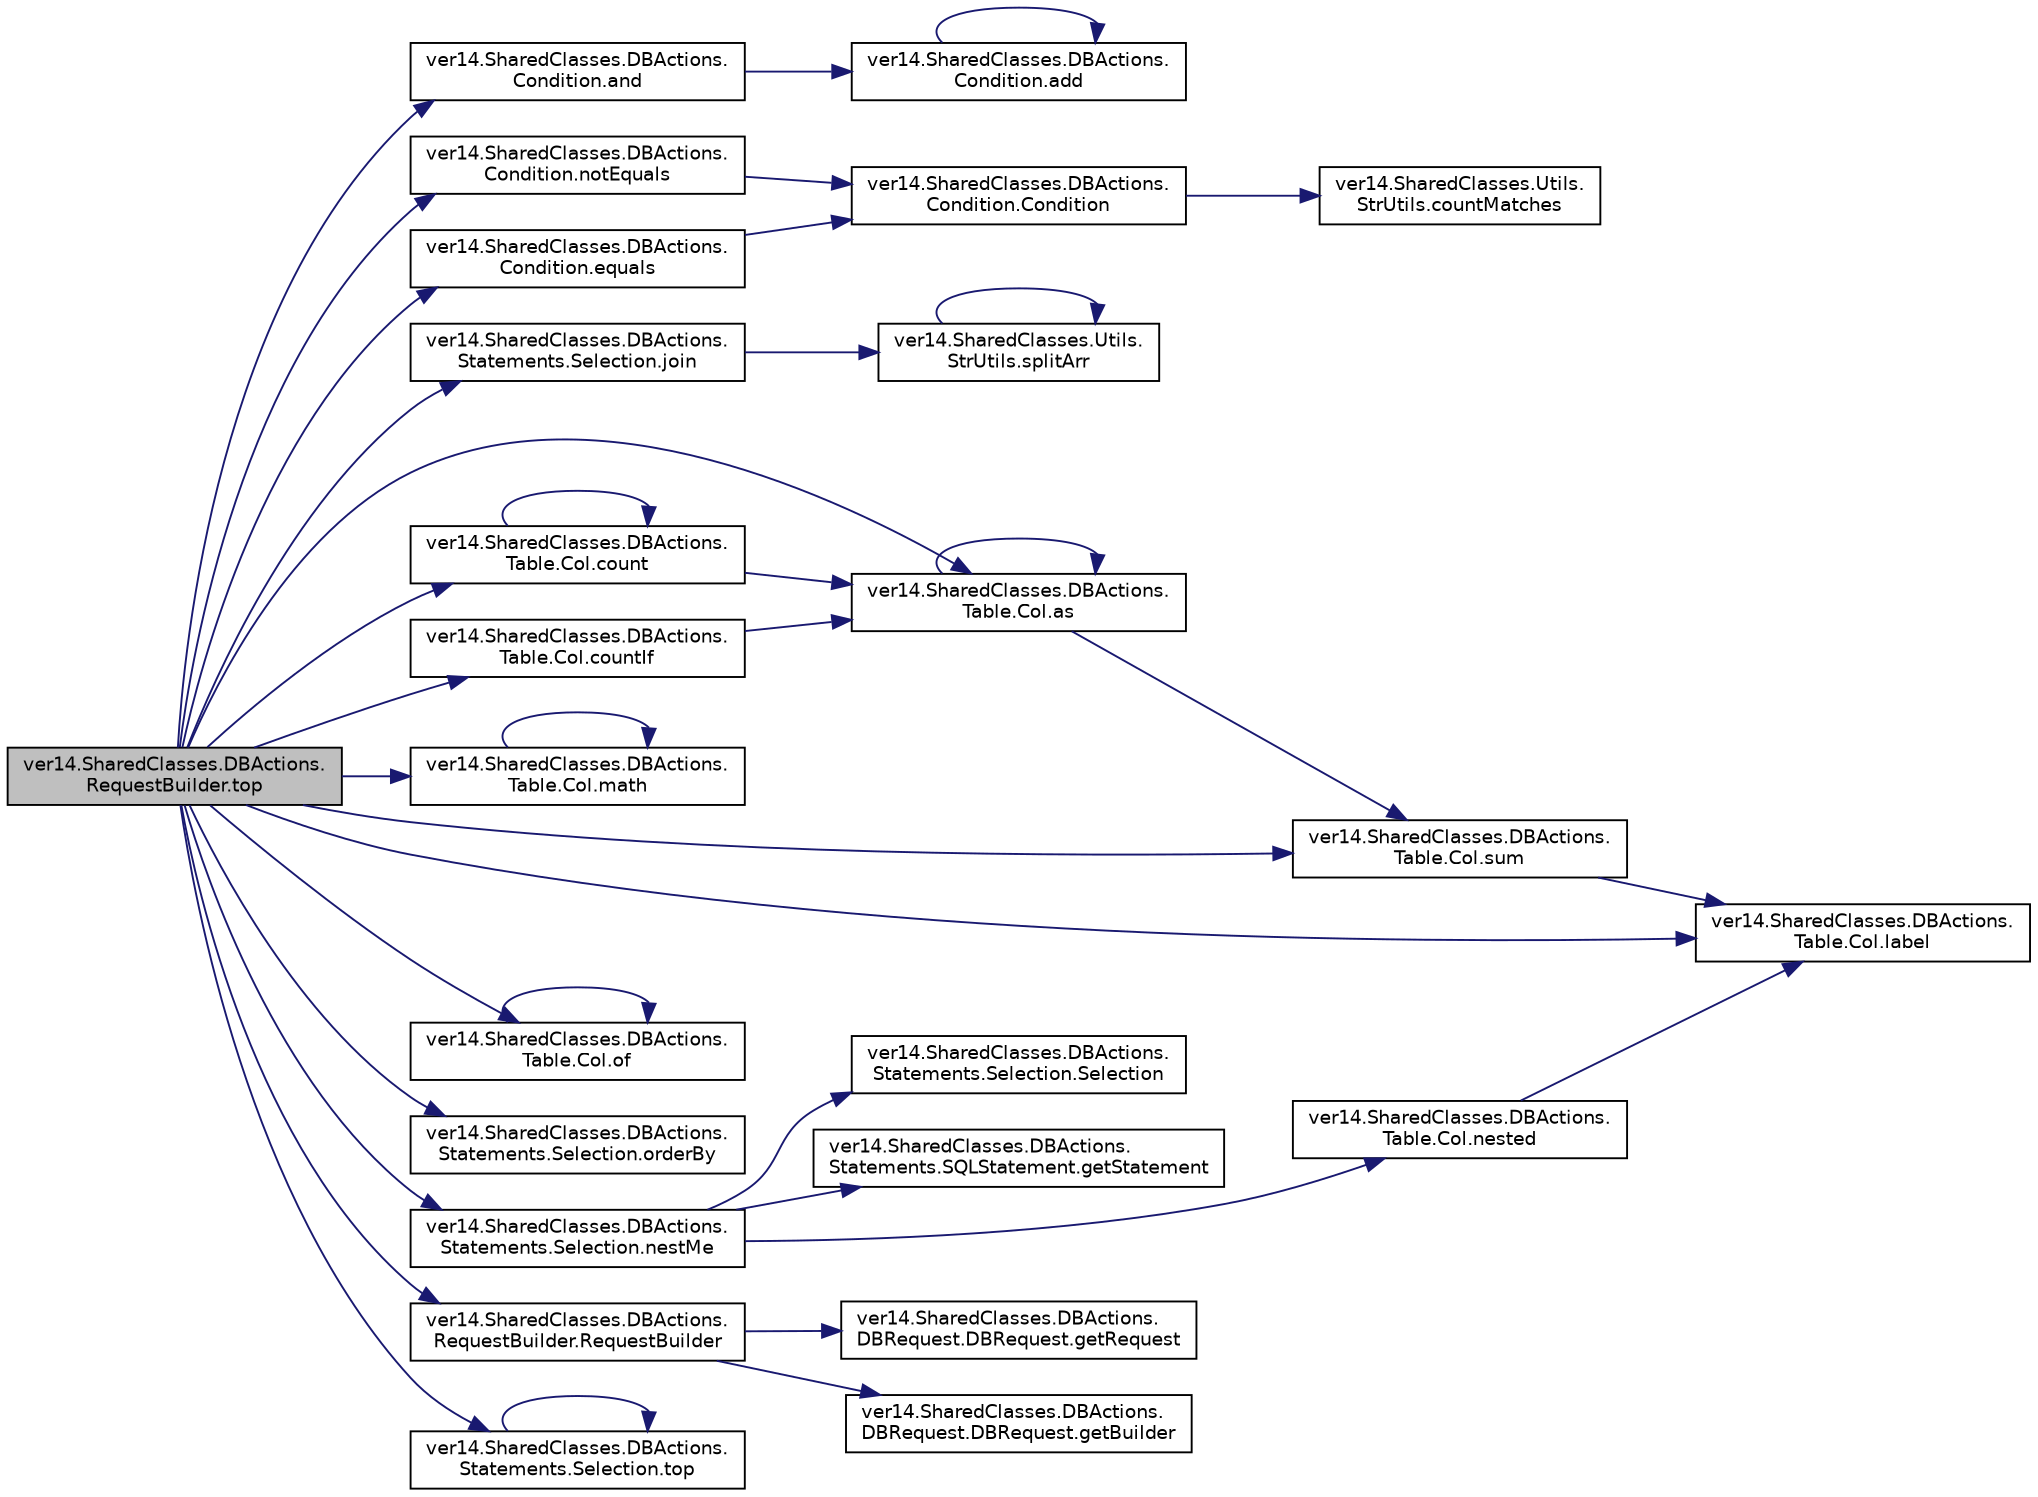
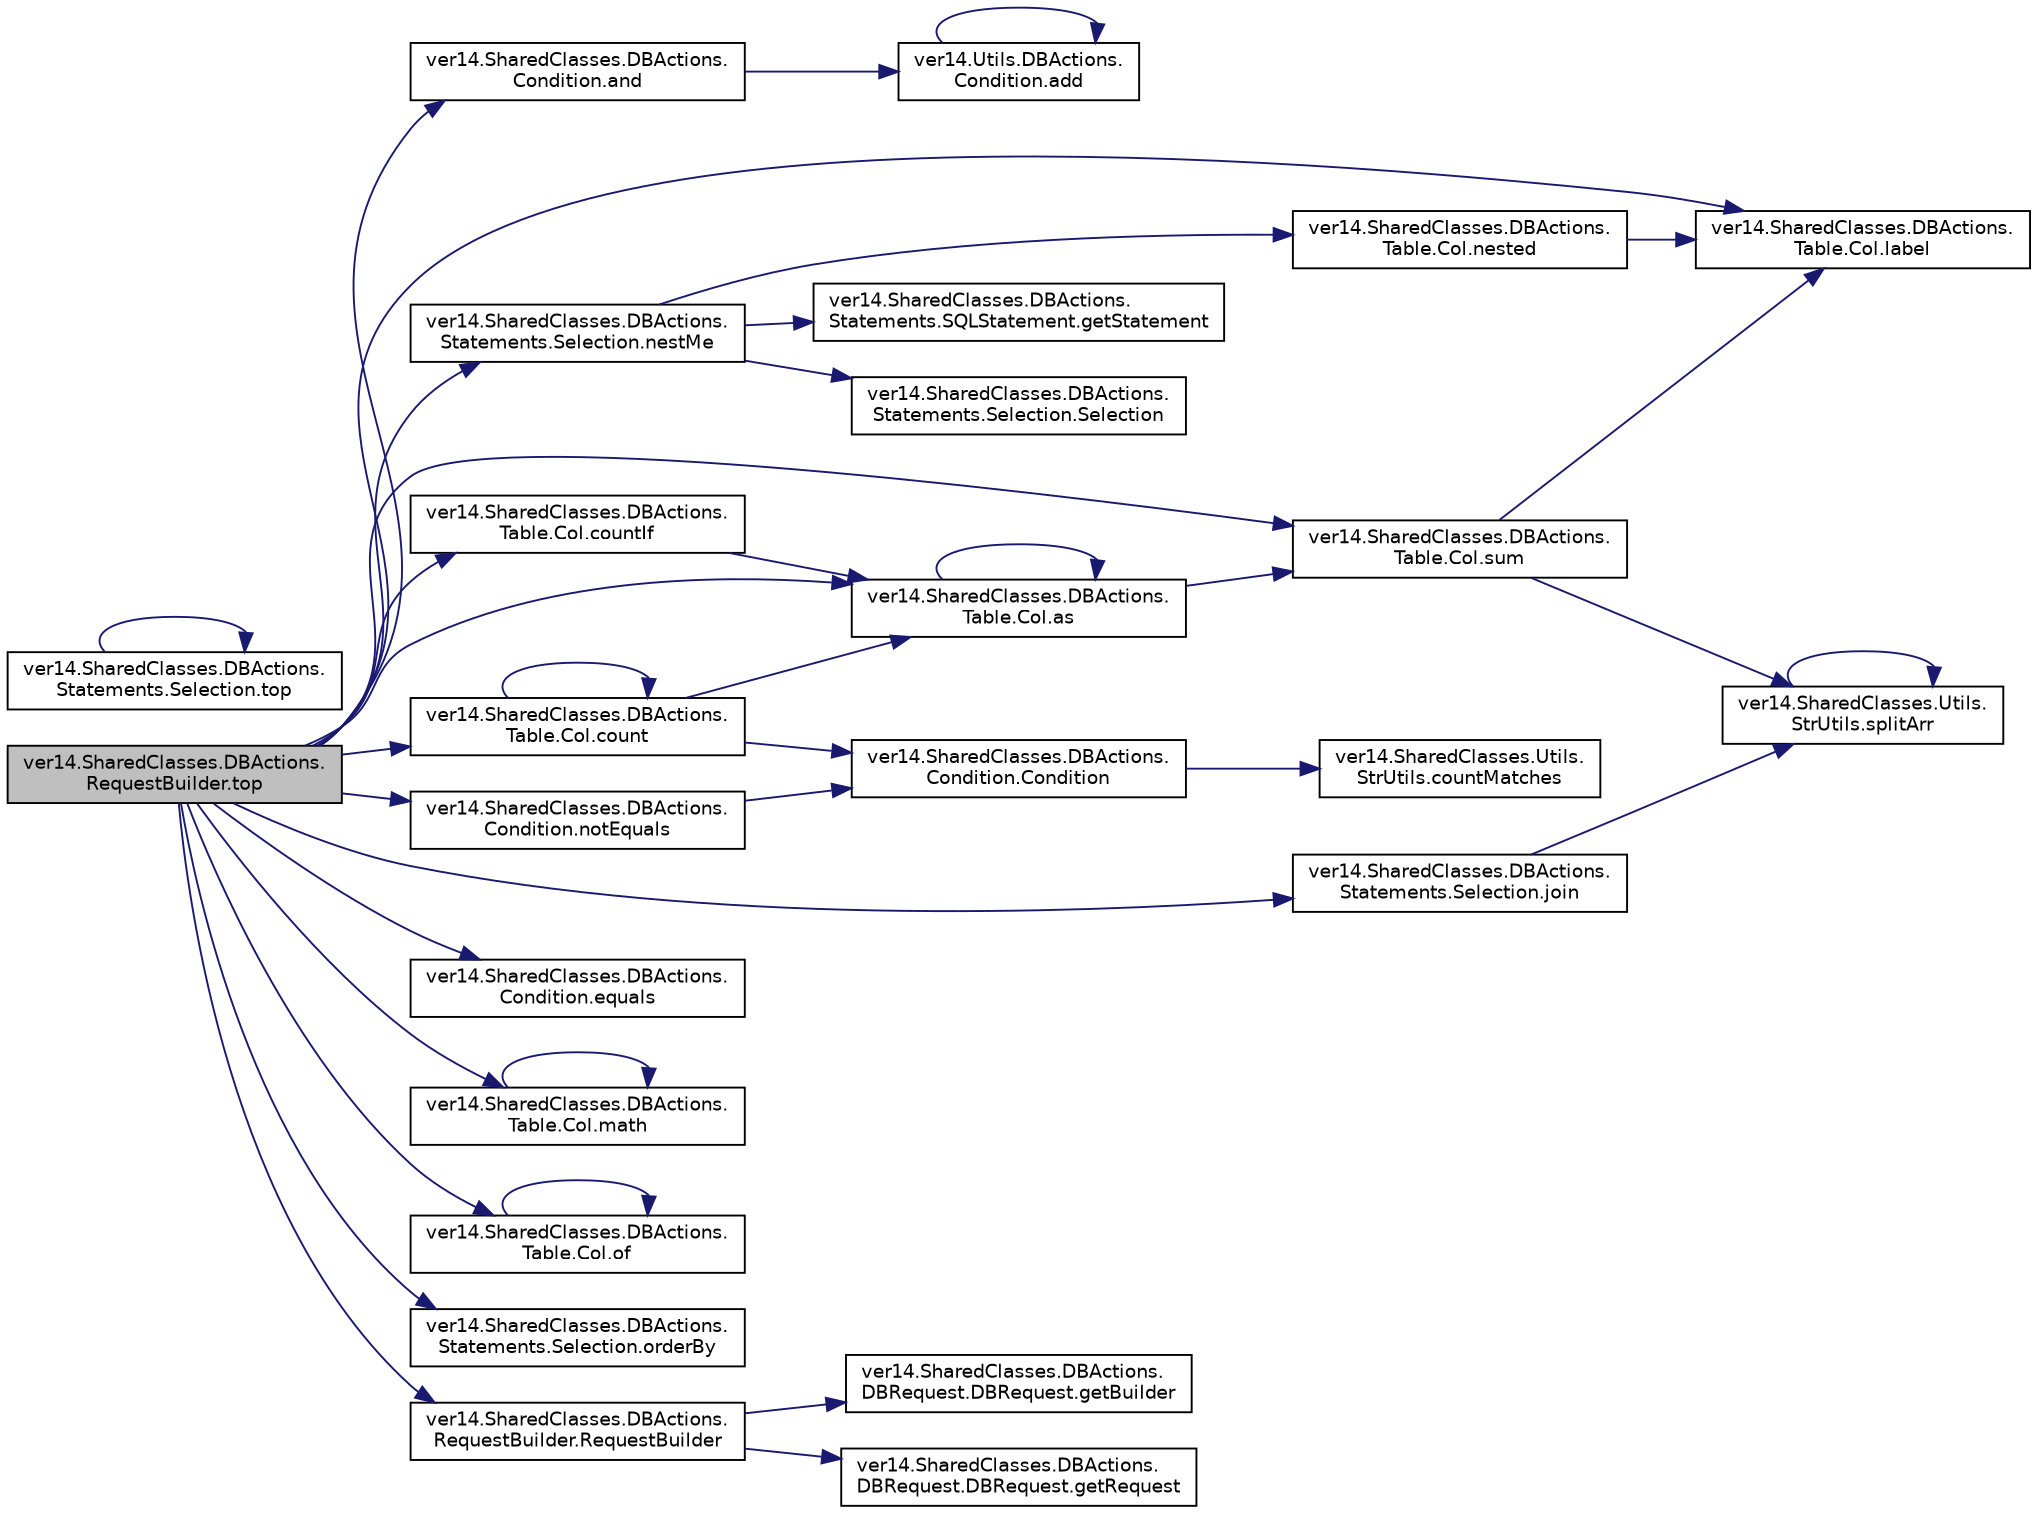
  digraph {
    rankdir=LR
    node [color=black fillcolor=white fontname=Helvetica fontsize=10 shape=record style=filled]
    edge [color=midnightblue fontname=Helvetica fontsize=10 labelfontname=Helvetica labelfontsize=10 style=solid]
    n1 [fillcolor=grey75 fontcolor=black height=0.2 label="ver14.SharedClasses.DBActions.\lRequestBuilder.top" width=0.4]
    n2 [height=0.2 label="ver14.SharedClasses.DBActions.\lCondition.and" width=0.4]
    n3 [height=0.2 label="ver14.SharedClasses.DBActions.\lTable.Col.as" width=0.4]
    n4 [height=0.2 label="ver14.SharedClasses.DBActions.\lTable.Col.count" width=0.4]
    n5 [height=0.2 label="ver14.SharedClasses.DBActions.\lTable.Col.countIf" width=0.4]
    n6 [height=0.2 label="ver14.SharedClasses.DBActions.\lCondition.equals" width=0.4]
    n7 [height=0.2 label="ver14.SharedClasses.DBActions.\lStatements.Selection.join" width=0.4]
    n8 [height=0.2 label="ver14.SharedClasses.DBActions.\lTable.Col.label" width=0.4]
    n9 [height=0.2 label="ver14.SharedClasses.DBActions.\lTable.Col.math" width=0.4]
    n10 [height=0.2 label="ver14.SharedClasses.DBActions.\lStatements.Selection.nestMe" width=0.4]
    n11 [height=0.2 label="ver14.SharedClasses.DBActions.\lCondition.notEquals" width=0.4]
    n12 [height=0.2 label="ver14.SharedClasses.DBActions.\lTable.Col.of" width=0.4]
    n13 [height=0.2 label="ver14.SharedClasses.DBActions.\lStatements.Selection.orderBy" width=0.4]
    n14 [height=0.2 label="ver14.SharedClasses.DBActions.\lRequestBuilder.RequestBuilder" width=0.4]
    n15 [height=0.2 label="ver14.SharedClasses.DBActions.\lTable.Col.sum" width=0.4]
    n16 [height=0.2 label="ver14.SharedClasses.DBActions.\lStatements.Selection.top" width=0.4]
-   n17 [height=0.2 label="ver14.SharedClasses.DBActions.\lCondition.add" width=0.4]
+   n17 [height=0.2 label="ver14.Utils.DBActions.\lCondition.add" width=0.4]
    n18 [height=0.2 label="ver14.SharedClasses.DBActions.\lCondition.Condition" width=0.4]
    n19 [height=0.2 label="ver14.SharedClasses.Utils.\lStrUtils.splitArr" width=0.4]
    n20 [height=0.2 label="ver14.SharedClasses.DBActions.\lStatements.SQLStatement.getStatement" width=0.4]
    n21 [height=0.2 label="ver14.SharedClasses.DBActions.\lTable.Col.nested" width=0.4]
    n22 [height=0.2 label="ver14.SharedClasses.DBActions.\lStatements.Selection.Selection" width=0.4]
    n23 [height=0.2 label="ver14.SharedClasses.DBActions.\lDBRequest.DBRequest.getBuilder" width=0.4]
    n24 [height=0.2 label="ver14.SharedClasses.DBActions.\lDBRequest.DBRequest.getRequest" width=0.4]
    n25 [height=0.2 label="ver14.SharedClasses.Utils.\lStrUtils.countMatches" width=0.4]
    n1 -> n2
    n1 -> n3
    n1 -> n4
    n1 -> n5
    n1 -> n6
    n1 -> n7
    n1 -> n8
    n1 -> n9
    n1 -> n10
    n1 -> n11
    n1 -> n12
    n1 -> n13
    n1 -> n14
    n1 -> n15
-   n1 -> n16
    n2 -> n17
    n3 -> n3
    n3 -> n15
    n4 -> n3
    n4 -> n4
    n5 -> n3
-   n6 -> n18
+   n4 -> n18
    n7 -> n19
    n9 -> n9
    n10 -> n20
    n10 -> n21
    n10 -> n22
    n11 -> n18
    n12 -> n12
    n14 -> n23
    n14 -> n24
    n15 -> n8
+   n15 -> n19
    n16 -> n16
    n17 -> n17
    n18 -> n25
    n19 -> n19
    n21 -> n8
  }
